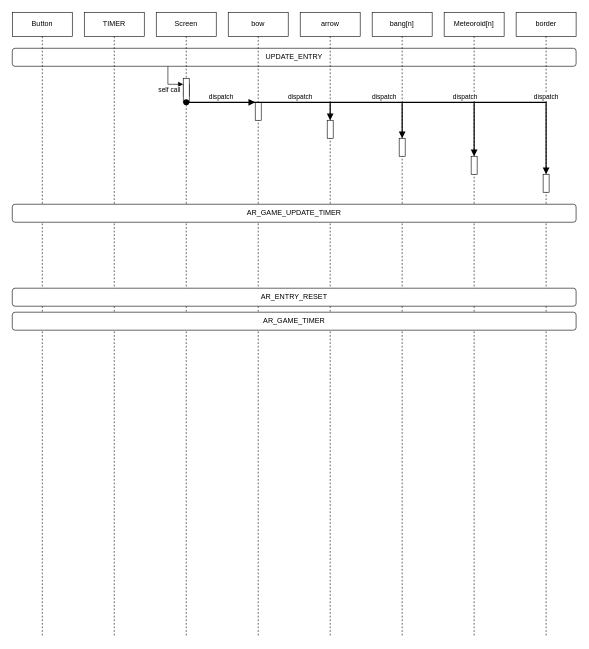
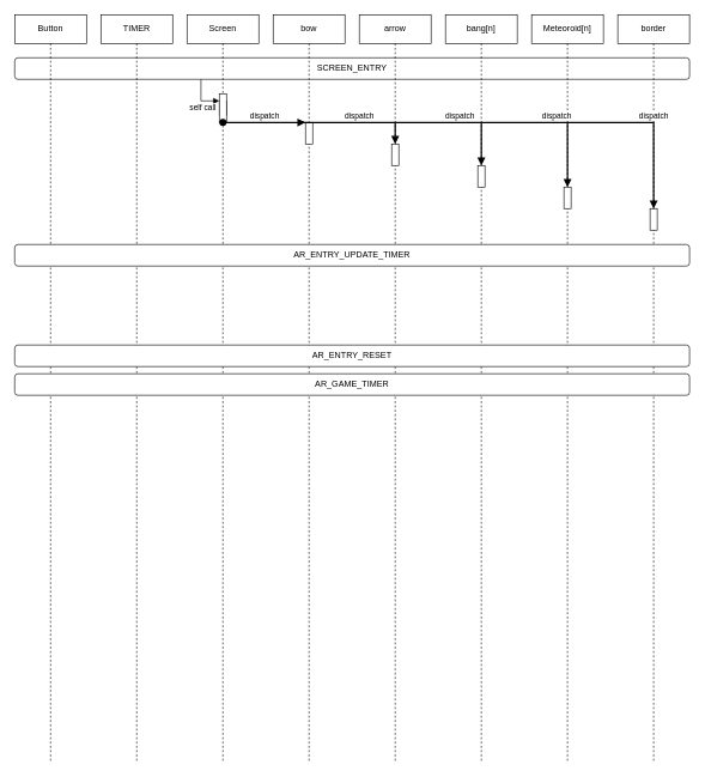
  <mxCell id="0" />
  <mxCell id="1" parent="0" />
- <mxCell id="2" value="UPDATE_ENTRY" style="rounded=1;dashed=0;whiteSpace=wrap;html=1;" vertex="1" parent="1"><mxGeometry x="20" y="80" width="940" height="30" as="geometry" /></mxCell>
+ <mxCell id="2" value="SCREEN_ENTRY" style="rounded=1;dashed=0;whiteSpace=wrap;html=1;" vertex="1" parent="1"><mxGeometry x="20" y="80" width="940" height="30" as="geometry" /></mxCell>
  <mxCell id="3" value="Button" style="shape=umlLifeline;perimeter=lifelinePerimeter;whiteSpace=wrap;html=1;container=1;dropTarget=0;collapsible=0;recursiveResize=0;outlineConnect=0;portConstraint=eastwest;newEdgeStyle={&quot;curved&quot;:0,&quot;rounded&quot;:0};" vertex="1" parent="1"><mxGeometry x="20" y="20" width="100" height="1040" as="geometry" /></mxCell>
  <mxCell id="4" value="TIMER" style="shape=umlLifeline;perimeter=lifelinePerimeter;whiteSpace=wrap;html=1;container=1;dropTarget=0;collapsible=0;recursiveResize=0;outlineConnect=0;portConstraint=eastwest;newEdgeStyle={&quot;curved&quot;:0,&quot;rounded&quot;:0};" vertex="1" parent="1"><mxGeometry x="140" y="20" width="100" height="1040" as="geometry" /></mxCell>
  <mxCell id="5" value="Screen" style="shape=umlLifeline;perimeter=lifelinePerimeter;whiteSpace=wrap;html=1;container=1;dropTarget=0;collapsible=0;recursiveResize=0;outlineConnect=0;portConstraint=eastwest;newEdgeStyle={&quot;edgeStyle&quot;:&quot;elbowEdgeStyle&quot;,&quot;elbow&quot;:&quot;vertical&quot;,&quot;curved&quot;:0,&quot;rounded&quot;:0};" vertex="1" parent="1"><mxGeometry x="260" y="20" width="100" height="1040" as="geometry" /></mxCell>
  <mxCell id="6" value="" style="html=1;points=[[0,0,0,0,5],[0,1,0,0,-5],[1,0,0,0,5],[1,1,0,0,-5]];perimeter=orthogonalPerimeter;outlineConnect=0;targetShapes=umlLifeline;portConstraint=eastwest;newEdgeStyle={&quot;curved&quot;:0,&quot;rounded&quot;:0};" vertex="1" parent="5"><mxGeometry x="45" y="120" width="10" height="20" as="geometry" /></mxCell>
  <mxCell id="7" value="" style="html=1;points=[[0,0,0,0,5],[0,1,0,0,-5],[1,0,0,0,5],[1,1,0,0,-5]];perimeter=orthogonalPerimeter;outlineConnect=0;targetShapes=umlLifeline;portConstraint=eastwest;newEdgeStyle={&quot;curved&quot;:0,&quot;rounded&quot;:0};" vertex="1" parent="5"><mxGeometry x="45" y="110" width="10" height="40" as="geometry" /></mxCell>
  <mxCell id="8" value="bow" style="shape=umlLifeline;perimeter=lifelinePerimeter;whiteSpace=wrap;html=1;container=1;dropTarget=0;collapsible=0;recursiveResize=0;outlineConnect=0;portConstraint=eastwest;newEdgeStyle={&quot;edgeStyle&quot;:&quot;elbowEdgeStyle&quot;,&quot;elbow&quot;:&quot;vertical&quot;,&quot;curved&quot;:0,&quot;rounded&quot;:0};" vertex="1" parent="1"><mxGeometry x="380" y="20" width="100" height="1040" as="geometry" /></mxCell>
  <mxCell id="9" value="" style="html=1;points=[[0,0,0,0,5],[0,1,0,0,-5],[1,0,0,0,5],[1,1,0,0,-5]];perimeter=orthogonalPerimeter;outlineConnect=0;targetShapes=umlLifeline;portConstraint=eastwest;newEdgeStyle={&quot;curved&quot;:0,&quot;rounded&quot;:0};" vertex="1" parent="8"><mxGeometry x="45" y="150" width="10" height="30" as="geometry" /></mxCell>
  <mxCell id="10" value="arrow" style="shape=umlLifeline;perimeter=lifelinePerimeter;whiteSpace=wrap;html=1;container=1;dropTarget=0;collapsible=0;recursiveResize=0;outlineConnect=0;portConstraint=eastwest;newEdgeStyle={&quot;edgeStyle&quot;:&quot;elbowEdgeStyle&quot;,&quot;elbow&quot;:&quot;vertical&quot;,&quot;curved&quot;:0,&quot;rounded&quot;:0};" vertex="1" parent="1"><mxGeometry x="500" y="20" width="100" height="1040" as="geometry" /></mxCell>
  <mxCell id="11" value="" style="html=1;points=[[0,0,0,0,5],[0,1,0,0,-5],[1,0,0,0,5],[1,1,0,0,-5]];perimeter=orthogonalPerimeter;outlineConnect=0;targetShapes=umlLifeline;portConstraint=eastwest;newEdgeStyle={&quot;curved&quot;:0,&quot;rounded&quot;:0};" vertex="1" parent="10"><mxGeometry x="45" y="180" width="10" height="30" as="geometry" /></mxCell>
  <mxCell id="12" value="bang[n]" style="shape=umlLifeline;perimeter=lifelinePerimeter;whiteSpace=wrap;html=1;container=1;dropTarget=0;collapsible=0;recursiveResize=0;outlineConnect=0;portConstraint=eastwest;newEdgeStyle={&quot;edgeStyle&quot;:&quot;elbowEdgeStyle&quot;,&quot;elbow&quot;:&quot;vertical&quot;,&quot;curved&quot;:0,&quot;rounded&quot;:0};" vertex="1" parent="1"><mxGeometry x="620" y="20" width="100" height="1040" as="geometry" /></mxCell>
  <mxCell id="13" value="" style="html=1;points=[[0,0,0,0,5],[0,1,0,0,-5],[1,0,0,0,5],[1,1,0,0,-5]];perimeter=orthogonalPerimeter;outlineConnect=0;targetShapes=umlLifeline;portConstraint=eastwest;newEdgeStyle={&quot;curved&quot;:0,&quot;rounded&quot;:0};" vertex="1" parent="12"><mxGeometry x="45" y="210" width="10" height="30" as="geometry" /></mxCell>
  <mxCell id="14" value="dispatch" style="html=1;verticalAlign=bottom;endArrow=block;curved=0;rounded=0;strokeWidth=2;" edge="1" parent="12" target="13"><mxGeometry width="80" relative="1" as="geometry"><mxPoint x="-70" y="150" as="sourcePoint" /><mxPoint x="40" y="180" as="targetPoint" /><Array as="points"><mxPoint x="50" y="150" /></Array></mxGeometry></mxCell>
  <mxCell id="15" value="Meteoroid[n]" style="shape=umlLifeline;perimeter=lifelinePerimeter;whiteSpace=wrap;html=1;container=1;dropTarget=0;collapsible=0;recursiveResize=0;outlineConnect=0;portConstraint=eastwest;newEdgeStyle={&quot;edgeStyle&quot;:&quot;elbowEdgeStyle&quot;,&quot;elbow&quot;:&quot;vertical&quot;,&quot;curved&quot;:0,&quot;rounded&quot;:0};" vertex="1" parent="1"><mxGeometry x="740" y="20" width="100" height="1040" as="geometry" /></mxCell>
  <mxCell id="16" value="" style="html=1;points=[[0,0,0,0,5],[0,1,0,0,-5],[1,0,0,0,5],[1,1,0,0,-5]];perimeter=orthogonalPerimeter;outlineConnect=0;targetShapes=umlLifeline;portConstraint=eastwest;newEdgeStyle={&quot;curved&quot;:0,&quot;rounded&quot;:0};" vertex="1" parent="15"><mxGeometry x="45" y="240" width="10" height="30" as="geometry" /></mxCell>
  <mxCell id="17" value="dispatch" style="html=1;verticalAlign=bottom;endArrow=block;curved=0;rounded=0;strokeWidth=2;" edge="1" parent="15" target="16"><mxGeometry width="80" relative="1" as="geometry"><mxPoint x="-70" y="150" as="sourcePoint" /><mxPoint x="40" y="210" as="targetPoint" /><Array as="points"><mxPoint x="50" y="150" /></Array></mxGeometry></mxCell>
  <mxCell id="18" value="border" style="shape=umlLifeline;perimeter=lifelinePerimeter;whiteSpace=wrap;html=1;container=1;dropTarget=0;collapsible=0;recursiveResize=0;outlineConnect=0;portConstraint=eastwest;newEdgeStyle={&quot;edgeStyle&quot;:&quot;elbowEdgeStyle&quot;,&quot;elbow&quot;:&quot;vertical&quot;,&quot;curved&quot;:0,&quot;rounded&quot;:0};" vertex="1" parent="1"><mxGeometry x="860" y="20" width="100" height="1040" as="geometry" /></mxCell>
  <mxCell id="19" value="" style="html=1;points=[[0,0,0,0,5],[0,1,0,0,-5],[1,0,0,0,5],[1,1,0,0,-5]];perimeter=orthogonalPerimeter;outlineConnect=0;targetShapes=umlLifeline;portConstraint=eastwest;newEdgeStyle={&quot;curved&quot;:0,&quot;rounded&quot;:0};" vertex="1" parent="18"><mxGeometry x="45" y="270" width="10" height="30" as="geometry" /></mxCell>
  <mxCell id="20" value="dispatch" style="html=1;verticalAlign=bottom;endArrow=block;curved=0;rounded=0;strokeWidth=2;" edge="1" parent="18" target="19"><mxGeometry width="80" relative="1" as="geometry"><mxPoint x="-70" y="150" as="sourcePoint" /><mxPoint x="40" y="240" as="targetPoint" /><Array as="points"><mxPoint x="50" y="150" /></Array><mxPoint as="offset" /></mxGeometry></mxCell>
- <mxCell id="21" value="AR_GAME_UPDATE_TIMER" style="rounded=1;dashed=0;whiteSpace=wrap;html=1;" vertex="1" parent="1"><mxGeometry x="20" y="340" width="940" height="30" as="geometry" /></mxCell>
+ <mxCell id="21" value="AR_ENTRY_UPDATE_TIMER" style="rounded=1;dashed=0;whiteSpace=wrap;html=1;" vertex="1" parent="1"><mxGeometry x="20" y="340" width="940" height="30" as="geometry" /></mxCell>
  <mxCell id="22" value="AR_ENTRY_RESET" style="rounded=1;dashed=0;whiteSpace=wrap;html=1;" vertex="1" parent="1"><mxGeometry x="20" y="480" width="940" height="30" as="geometry" /></mxCell>
  <mxCell id="23" value="AR_GAME_TIMER" style="rounded=1;dashed=0;whiteSpace=wrap;html=1;" vertex="1" parent="1"><mxGeometry x="20" y="520" width="940" height="30" as="geometry" /></mxCell>
  <mxCell id="24" value="dispatch" style="html=1;verticalAlign=bottom;startArrow=oval;endArrow=block;startSize=8;curved=0;rounded=0;strokeWidth=2;" edge="1" target="9" parent="1"><mxGeometry relative="1" as="geometry"><mxPoint x="310" y="170" as="sourcePoint" /><mxPoint x="420" y="150" as="targetPoint" /></mxGeometry></mxCell>
  <mxCell id="25" value="self call" style="html=1;align=left;spacingLeft=2;endArrow=block;rounded=0;edgeStyle=orthogonalEdgeStyle;curved=0;rounded=0;exitX=0.276;exitY=1.004;exitDx=0;exitDy=0;exitPerimeter=0;" edge="1" target="7" parent="1" source="2"><mxGeometry x="0.077" y="-22" relative="1" as="geometry"><mxPoint x="310" y="110" as="sourcePoint" /><Array as="points"><mxPoint x="279" y="140" /></Array><mxPoint x="-20" y="-12" as="offset" /></mxGeometry></mxCell>
  <mxCell id="26" value="dispatch" style="html=1;verticalAlign=bottom;endArrow=block;curved=0;rounded=0;strokeWidth=2;" edge="1" parent="1" target="11"><mxGeometry width="80" relative="1" as="geometry"><mxPoint x="420" y="170" as="sourcePoint" /><mxPoint x="540" y="170" as="targetPoint" /><Array as="points"><mxPoint x="550" y="170" /></Array></mxGeometry></mxCell>
